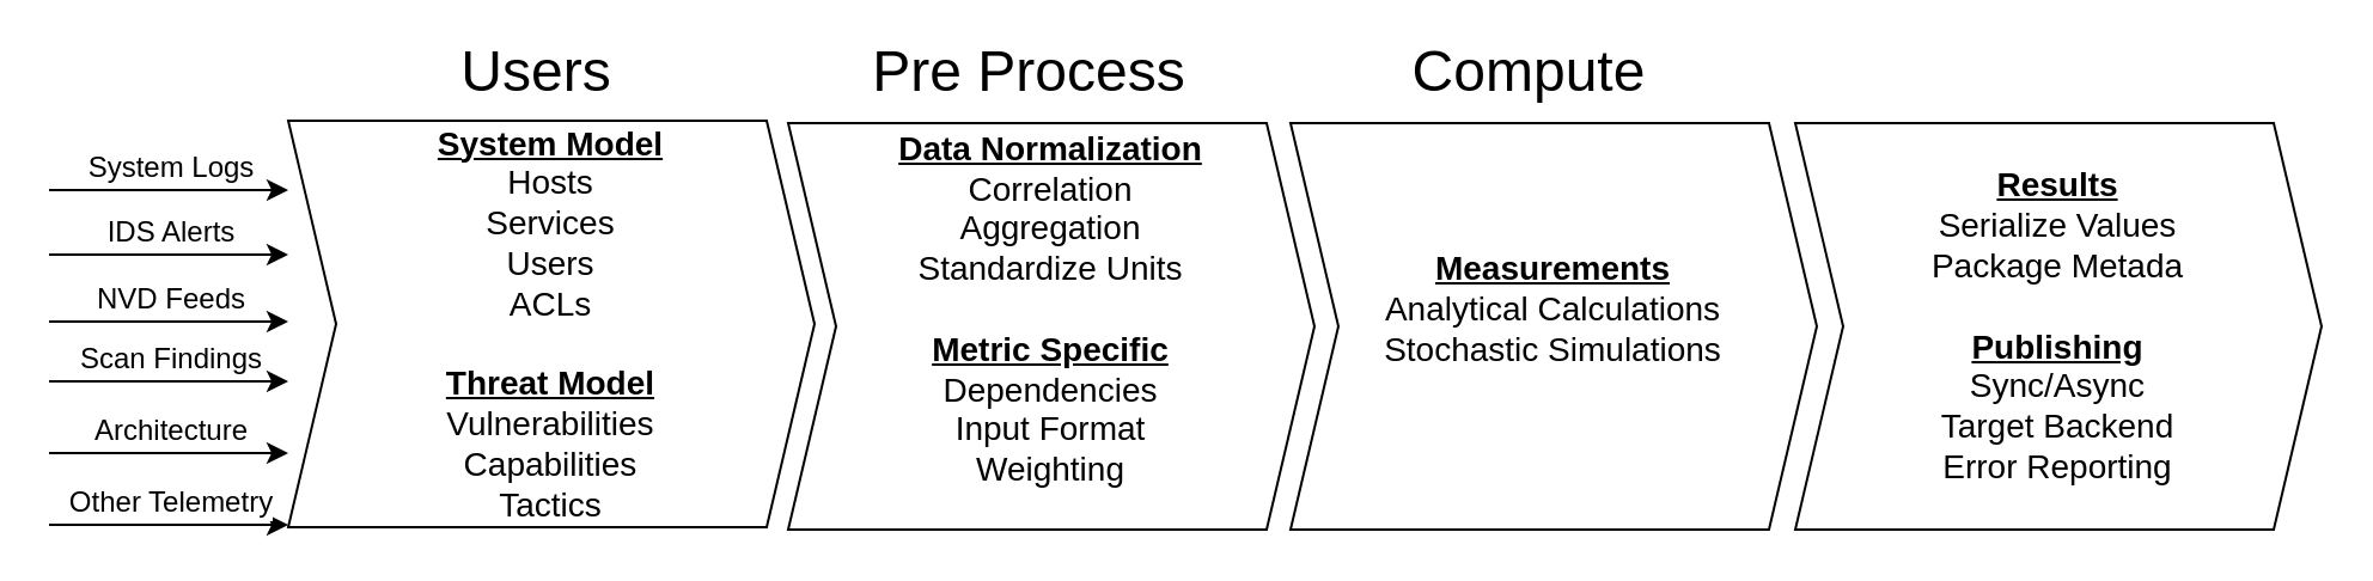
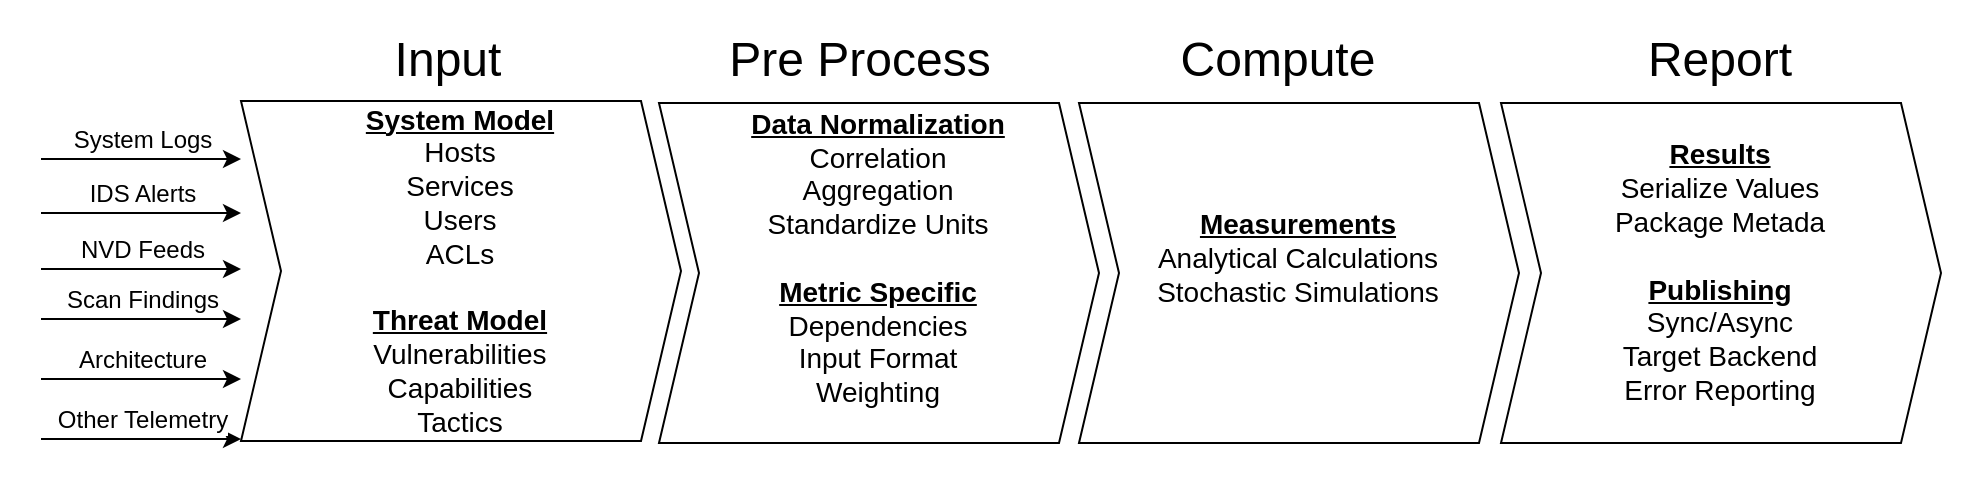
  <mxCell id="0" />
  <mxCell id="1" parent="0" />
  <mxCell id="2" value="&lt;font style=&quot;font-size: 14px&quot;&gt;&lt;b&gt;&lt;u&gt;System Model&lt;/u&gt;&lt;br&gt;&lt;/b&gt;Hosts&lt;br&gt;Services&lt;br&gt;Users&lt;br&gt;ACLs&lt;br&gt;&lt;br&gt;&lt;u&gt;&lt;b&gt;Threat Model&lt;br&gt;&lt;/b&gt;&lt;/u&gt;Vulnerabilities&lt;br&gt;Capabilities&lt;br&gt;Tactics&lt;/font&gt;&lt;br&gt;" style="shape=step;perimeter=stepPerimeter;whiteSpace=wrap;html=1;fixedSize=1;" vertex="1" parent="1"><mxGeometry x="120" y="50" width="220" height="170" as="geometry" /></mxCell>
- <mxCell id="3" value="&lt;font style=&quot;font-size: 24px&quot;&gt;Users&lt;/font&gt;" style="text;html=1;strokeColor=none;fillColor=none;align=center;verticalAlign=middle;whiteSpace=wrap;rounded=0;" vertex="1" parent="1"><mxGeometry x="144" y="20" width="160" height="20" as="geometry" /></mxCell>
+ <mxCell id="3" value="&lt;font style=&quot;font-size: 24px&quot;&gt;Input&lt;/font&gt;" style="text;html=1;strokeColor=none;fillColor=none;align=center;verticalAlign=middle;whiteSpace=wrap;rounded=0;" vertex="1" parent="1"><mxGeometry x="144" y="20" width="160" height="20" as="geometry" /></mxCell>
  <mxCell id="4" value="" style="endArrow=classic;html=1;" edge="1" parent="1"><mxGeometry width="50" height="50" relative="1" as="geometry"><mxPoint x="20" y="79" as="sourcePoint" /><mxPoint x="120" y="79" as="targetPoint" /></mxGeometry></mxCell>
  <mxCell id="5" value="System Logs&lt;br&gt;" style="text;html=1;resizable=0;points=[];align=center;verticalAlign=middle;labelBackgroundColor=#ffffff;" vertex="1" connectable="0" parent="4"><mxGeometry x="-0.457" y="-2" relative="1" as="geometry"><mxPoint x="23" y="-12" as="offset" /></mxGeometry></mxCell>
  <mxCell id="6" value="" style="endArrow=classic;html=1;" edge="1" parent="1"><mxGeometry width="50" height="50" relative="1" as="geometry"><mxPoint x="20" y="106" as="sourcePoint" /><mxPoint x="120" y="106" as="targetPoint" /></mxGeometry></mxCell>
  <mxCell id="7" value="IDS Alerts&lt;br&gt;" style="text;html=1;resizable=0;points=[];align=center;verticalAlign=middle;labelBackgroundColor=#ffffff;" vertex="1" connectable="0" parent="6"><mxGeometry x="-0.457" y="-2" relative="1" as="geometry"><mxPoint x="23" y="-12" as="offset" /></mxGeometry></mxCell>
  <mxCell id="8" value="" style="endArrow=classic;html=1;" edge="1" parent="1"><mxGeometry width="50" height="50" relative="1" as="geometry"><mxPoint x="20" y="159" as="sourcePoint" /><mxPoint x="120" y="159" as="targetPoint" /></mxGeometry></mxCell>
  <mxCell id="9" value="Scan Findings&lt;br&gt;" style="text;html=1;resizable=0;points=[];align=center;verticalAlign=middle;labelBackgroundColor=#ffffff;" vertex="1" connectable="0" parent="8"><mxGeometry x="-0.457" y="-2" relative="1" as="geometry"><mxPoint x="23" y="-12" as="offset" /></mxGeometry></mxCell>
  <mxCell id="10" value="" style="endArrow=classic;html=1;" edge="1" parent="1"><mxGeometry width="50" height="50" relative="1" as="geometry"><mxPoint x="20" y="189" as="sourcePoint" /><mxPoint x="120" y="189" as="targetPoint" /></mxGeometry></mxCell>
  <mxCell id="11" value="Architecture&lt;br&gt;" style="text;html=1;resizable=0;points=[];align=center;verticalAlign=middle;labelBackgroundColor=#ffffff;" vertex="1" connectable="0" parent="10"><mxGeometry x="-0.457" y="-2" relative="1" as="geometry"><mxPoint x="23" y="-12" as="offset" /></mxGeometry></mxCell>
  <mxCell id="12" value="" style="endArrow=classic;html=1;" edge="1" parent="1"><mxGeometry width="50" height="50" relative="1" as="geometry"><mxPoint x="20" y="219" as="sourcePoint" /><mxPoint x="120" y="219" as="targetPoint" /></mxGeometry></mxCell>
  <mxCell id="13" value="Other Telemetry&lt;br&gt;" style="text;html=1;resizable=0;points=[];align=center;verticalAlign=middle;labelBackgroundColor=#ffffff;" vertex="1" connectable="0" parent="12"><mxGeometry x="-0.457" y="-2" relative="1" as="geometry"><mxPoint x="23" y="-12" as="offset" /></mxGeometry></mxCell>
  <mxCell id="14" value="" style="endArrow=classic;html=1;" edge="1" parent="1"><mxGeometry width="50" height="50" relative="1" as="geometry"><mxPoint x="20" y="134" as="sourcePoint" /><mxPoint x="120" y="134" as="targetPoint" /></mxGeometry></mxCell>
  <mxCell id="15" value="NVD Feeds" style="text;html=1;resizable=0;points=[];align=center;verticalAlign=middle;labelBackgroundColor=#ffffff;" vertex="1" connectable="0" parent="14"><mxGeometry x="-0.457" y="-2" relative="1" as="geometry"><mxPoint x="23" y="-12" as="offset" /></mxGeometry></mxCell>
  <mxCell id="16" value="&lt;font style=&quot;font-size: 14px&quot;&gt;&lt;b&gt;&lt;u&gt;Data Normalization&lt;/u&gt;&lt;br&gt;&lt;/b&gt;Correlation&lt;br&gt;Aggregation&lt;br&gt;Standardize Units&lt;br&gt;&lt;br&gt;&lt;u&gt;&lt;b&gt;Metric Specific&lt;br&gt;&lt;/b&gt;&lt;/u&gt;Dependencies&lt;br&gt;Input Format&lt;br&gt;Weighting&lt;br&gt;&lt;/font&gt;&lt;br&gt;" style="shape=step;perimeter=stepPerimeter;whiteSpace=wrap;html=1;fixedSize=1;" vertex="1" parent="1"><mxGeometry x="329" y="51" width="220" height="170" as="geometry" /></mxCell>
  <mxCell id="17" value="&lt;font style=&quot;font-size: 24px&quot;&gt;Pre Process&lt;/font&gt;" style="text;html=1;strokeColor=none;fillColor=none;align=center;verticalAlign=middle;whiteSpace=wrap;rounded=0;" vertex="1" parent="1"><mxGeometry x="350" y="20" width="160" height="20" as="geometry" /></mxCell>
  <mxCell id="18" value="&lt;font style=&quot;font-size: 14px&quot;&gt;&lt;b&gt;&lt;u&gt;Measurements&lt;/u&gt;&lt;br&gt;&lt;/b&gt;Analytical Calculations&lt;br&gt;Stochastic Simulations&lt;br&gt;&lt;/font&gt;&lt;br&gt;" style="shape=step;perimeter=stepPerimeter;whiteSpace=wrap;html=1;fixedSize=1;" vertex="1" parent="1"><mxGeometry x="539" y="51" width="220" height="170" as="geometry" /></mxCell>
  <mxCell id="19" value="&lt;font style=&quot;font-size: 24px&quot;&gt;Compute&lt;/font&gt;" style="text;html=1;strokeColor=none;fillColor=none;align=center;verticalAlign=middle;whiteSpace=wrap;rounded=0;" vertex="1" parent="1"><mxGeometry x="559" y="20" width="160" height="20" as="geometry" /></mxCell>
  <mxCell id="20" value="&lt;font style=&quot;font-size: 14px&quot;&gt;&lt;b&gt;&lt;u&gt;Results&lt;/u&gt;&lt;br&gt;&lt;/b&gt;Serialize Values&lt;br&gt;Package Metada&lt;br&gt;&lt;br&gt;&lt;b&gt;&lt;u&gt;Publishing&lt;/u&gt;&lt;/b&gt;&lt;br&gt;Sync/Asy&lt;/font&gt;&lt;font style=&quot;font-size: 14px&quot;&gt;&lt;font style=&quot;font-size: 14px&quot;&gt;nc&lt;br&gt;&lt;/font&gt;Target Backend&lt;br&gt;Error Reporting&lt;/font&gt;&lt;br&gt;" style="shape=step;perimeter=stepPerimeter;whiteSpace=wrap;html=1;fixedSize=1;" vertex="1" parent="1"><mxGeometry x="750" y="51" width="220" height="170" as="geometry" /></mxCell>
+ <mxCell id="21" value="&lt;font style=&quot;font-size: 24px&quot;&gt;Report&lt;/font&gt;" style="text;html=1;strokeColor=none;fillColor=none;align=center;verticalAlign=middle;whiteSpace=wrap;rounded=0;" vertex="1" parent="1"><mxGeometry x="780" y="20" width="160" height="20" as="geometry" /></mxCell>
